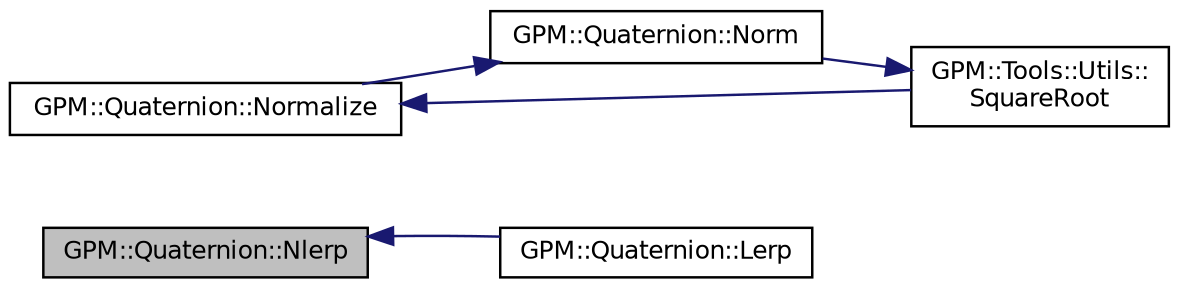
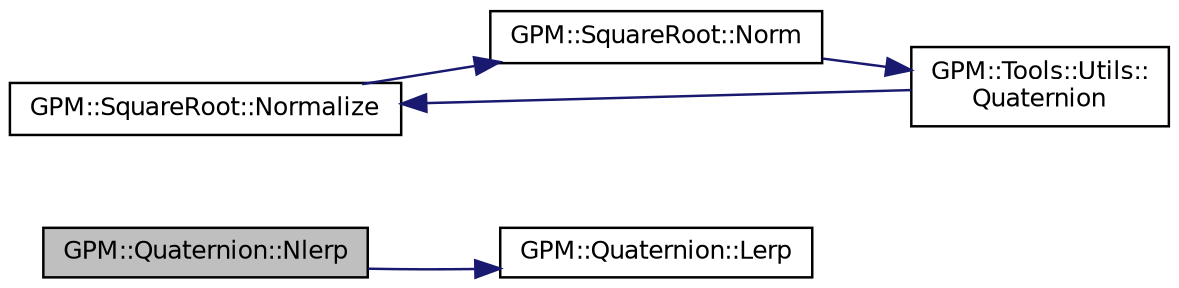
  digraph {
    fontname="DejaVu Sans"
    rankdir=LR
    node [color=black fillcolor=white fontname="DejaVu Sans" fontsize=10 shape=record style=filled]
    edge [color=midnightblue fontname="DejaVu Sans" fontsize=10 labelfontname=Helvetica labelfontsize=10 style=solid]
    n1 [fillcolor=grey75 fontcolor=black height=0.2 label="GPM::Quaternion::Nlerp" width=0.4]
    n2 [height=0.2 label="GPM::Quaternion::Lerp" width=0.4]
-   n3 [height=0.2 label="GPM::Quaternion::Normalize" width=0.4]
-   n4 [height=0.2 label="GPM::Quaternion::Norm" width=0.4]
-   n5 [height=0.2 label="GPM::Tools::Utils::\lSquareRoot" width=0.4]
-   n2 -> n1
+   n3 [height=0.2 label="GPM::SquareRoot::Normalize" width=0.4]
+   n4 [height=0.2 label="GPM::SquareRoot::Norm" width=0.4]
+   n5 [height=0.2 label="GPM::Tools::Utils::\lQuaternion" width=0.4]
+   n1 -> n2
    n3 -> n4
    n4 -> n5
    n5 -> n3
  }
